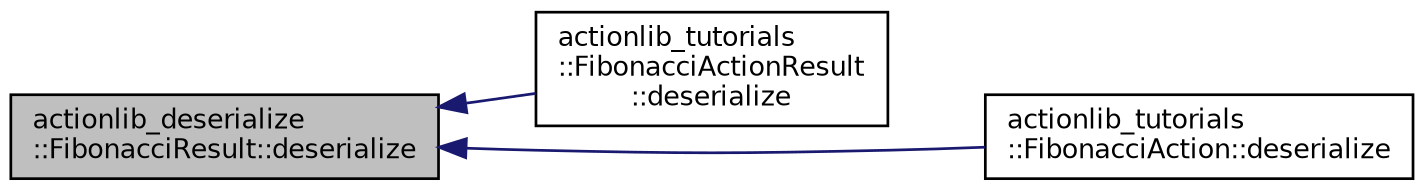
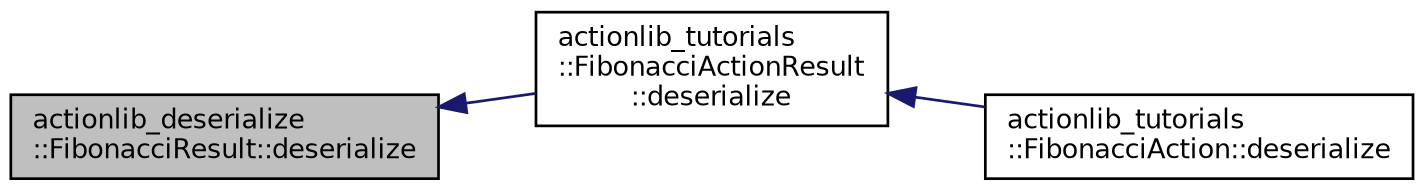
  digraph {
    rankdir=LR
    node [color=black fillcolor=white fontname=Helvetica fontsize=10 shape=record style=filled]
    edge [color=midnightblue dir=back fontname=Helvetica fontsize=10 labelfontname=Helvetica labelfontsize=10 style=solid]
    n1 [fillcolor=grey75 fontcolor=black height=0.2 label="actionlib_deserialize\l::FibonacciResult::deserialize" width=0.4]
    n2 [height=0.2 label="actionlib_tutorials\l::FibonacciActionResult\l::deserialize" width=0.4]
    n3 [height=0.2 label="actionlib_tutorials\l::FibonacciAction::deserialize" width=0.4]
    n1 -> n2
-   n1 -> n3
+   n2 -> n3
  }
